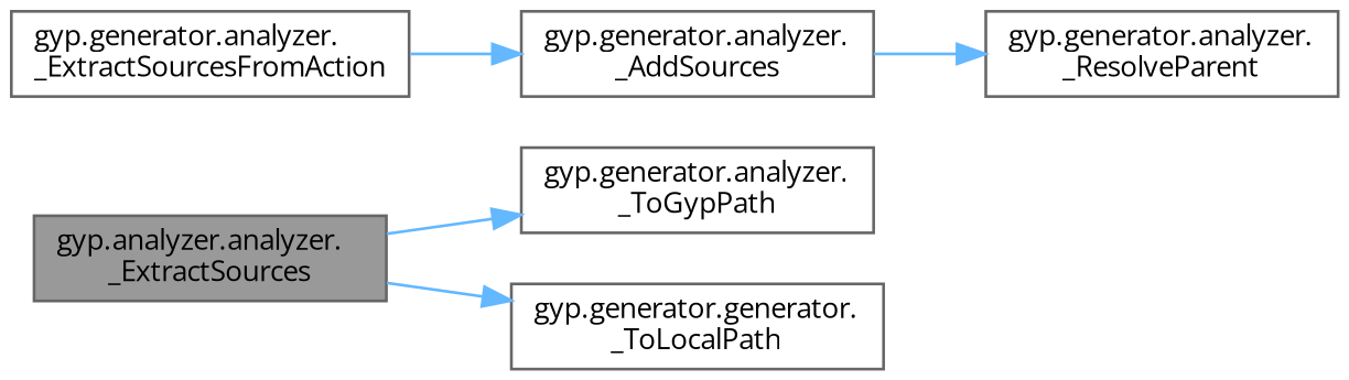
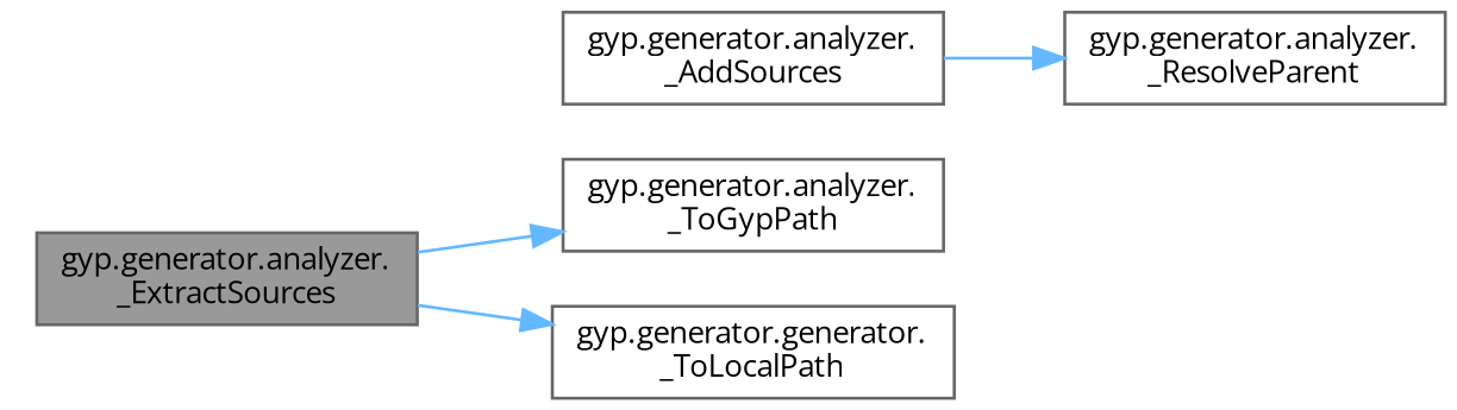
  digraph {
    fontname="Open Sans"
    rankdir=LR
    node [color=grey40 fillcolor=white fontname="Open Sans" fontsize=10 shape=box style=filled]
    edge [color=steelblue1 fontname="Open Sans" fontsize=10 labelfontname=Helvetica labelfontsize=10 style=solid]
-   n1 [color=gray40 fillcolor=grey60 fontcolor=black height=0.2 label="gyp.analyzer.analyzer.\l_ExtractSources" width=0.4]
+   n1 [color=gray40 fillcolor=grey60 fontcolor=black height=0.2 label="gyp.generator.analyzer.\l_ExtractSources" width=0.4]
    n2 [height=0.2 label="gyp.generator.analyzer.\l_ToGypPath" width=0.4]
    n3 [height=0.2 label="gyp.generator.generator.\l_ToLocalPath" width=0.4]
    n4 [height=0.2 label="gyp.generator.analyzer.\l_AddSources" width=0.4]
    n5 [height=0.2 label="gyp.generator.analyzer.\l_ResolveParent" width=0.4]
-   n6 [height=0.2 label="gyp.generator.analyzer.\l_ExtractSourcesFromAction" width=0.4]
    n1 -> n2
    n1 -> n3
    n4 -> n5
-   n6 -> n4
  }
